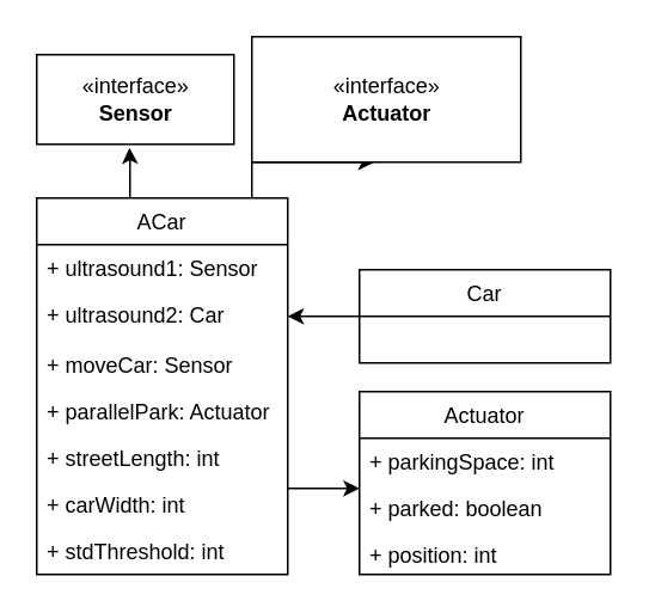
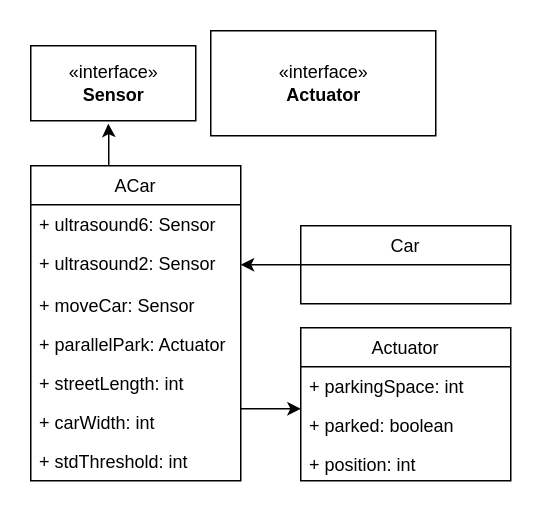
  <mxCell id="0" />
  <mxCell id="1" parent="0" />
  <mxCell id="2" style="edgeStyle=orthogonalEdgeStyle;rounded=0;orthogonalLoop=1;jettySize=auto;html=1;entryX=0.47;entryY=1.039;entryDx=0;entryDy=0;entryPerimeter=0;" edge="1" parent="1" source="4" target="19"><mxGeometry relative="1" as="geometry"><Array as="points"><mxPoint x="72" y="90" /><mxPoint x="72" y="90" /></Array></mxGeometry></mxCell>
- <mxCell id="3" style="edgeStyle=orthogonalEdgeStyle;rounded=0;orthogonalLoop=1;jettySize=auto;html=1;entryX=0.455;entryY=1;entryDx=0;entryDy=0;entryPerimeter=0;" edge="1" parent="1" source="4" target="20"><mxGeometry relative="1" as="geometry"><Array as="points"><mxPoint x="140" y="90" /><mxPoint x="190" y="90" /></Array></mxGeometry></mxCell>
  <mxCell id="4" value="ACar" style="swimlane;fontStyle=0;childLayout=stackLayout;horizontal=1;startSize=26;fillColor=none;horizontalStack=0;resizeParent=1;resizeParentMax=0;resizeLast=0;collapsible=1;marginBottom=0;" vertex="1" parent="1"><mxGeometry x="20" y="110" width="140" height="210" as="geometry" /></mxCell>
- <mxCell id="5" value="+ ultrasound1: Sensor" style="text;strokeColor=none;fillColor=none;align=left;verticalAlign=top;spacingLeft=4;spacingRight=4;overflow=hidden;rotatable=0;points=[[0,0.5],[1,0.5]];portConstraint=eastwest;" vertex="1" parent="4"><mxGeometry y="26" width="140" height="26" as="geometry" /></mxCell>
- <mxCell id="6" value="+ ultrasound2: Car" style="text;strokeColor=none;fillColor=none;align=left;verticalAlign=top;spacingLeft=4;spacingRight=4;overflow=hidden;rotatable=0;points=[[0,0.5],[1,0.5]];portConstraint=eastwest;" vertex="1" parent="4"><mxGeometry y="52" width="140" height="28" as="geometry" /></mxCell>
+ <mxCell id="5" value="+ ultrasound6: Sensor" style="text;strokeColor=none;fillColor=none;align=left;verticalAlign=top;spacingLeft=4;spacingRight=4;overflow=hidden;rotatable=0;points=[[0,0.5],[1,0.5]];portConstraint=eastwest;" vertex="1" parent="4"><mxGeometry y="26" width="140" height="26" as="geometry" /></mxCell>
+ <mxCell id="6" value="+ ultrasound2: Sensor" style="text;strokeColor=none;fillColor=none;align=left;verticalAlign=top;spacingLeft=4;spacingRight=4;overflow=hidden;rotatable=0;points=[[0,0.5],[1,0.5]];portConstraint=eastwest;" vertex="1" parent="4"><mxGeometry y="52" width="140" height="28" as="geometry" /></mxCell>
  <mxCell id="7" value="+ moveCar: Sensor" style="text;strokeColor=none;fillColor=none;align=left;verticalAlign=top;spacingLeft=4;spacingRight=4;overflow=hidden;rotatable=0;points=[[0,0.5],[1,0.5]];portConstraint=eastwest;" vertex="1" parent="4"><mxGeometry y="80" width="140" height="26" as="geometry" /></mxCell>
  <mxCell id="8" value="+ parallelPark: Actuator" style="text;strokeColor=none;fillColor=none;align=left;verticalAlign=top;spacingLeft=4;spacingRight=4;overflow=hidden;rotatable=0;points=[[0,0.5],[1,0.5]];portConstraint=eastwest;" vertex="1" parent="4"><mxGeometry y="106" width="140" height="26" as="geometry" /></mxCell>
  <mxCell id="9" value="+ streetLength: int" style="text;strokeColor=none;fillColor=none;align=left;verticalAlign=top;spacingLeft=4;spacingRight=4;overflow=hidden;rotatable=0;points=[[0,0.5],[1,0.5]];portConstraint=eastwest;" vertex="1" parent="4"><mxGeometry y="132" width="140" height="26" as="geometry" /></mxCell>
  <mxCell id="10" value="+ carWidth: int" style="text;strokeColor=none;fillColor=none;align=left;verticalAlign=top;spacingLeft=4;spacingRight=4;overflow=hidden;rotatable=0;points=[[0,0.5],[1,0.5]];portConstraint=eastwest;" vertex="1" parent="4"><mxGeometry y="158" width="140" height="26" as="geometry" /></mxCell>
  <mxCell id="11" value="+ stdThreshold: int" style="text;strokeColor=none;fillColor=none;align=left;verticalAlign=top;spacingLeft=4;spacingRight=4;overflow=hidden;rotatable=0;points=[[0,0.5],[1,0.5]];portConstraint=eastwest;" vertex="1" parent="4"><mxGeometry y="184" width="140" height="26" as="geometry" /></mxCell>
  <mxCell id="12" value="Actuator" style="swimlane;fontStyle=0;childLayout=stackLayout;horizontal=1;startSize=26;fillColor=none;horizontalStack=0;resizeParent=1;resizeParentMax=0;resizeLast=0;collapsible=1;marginBottom=0;" vertex="1" parent="1"><mxGeometry x="200" y="218" width="140" height="102" as="geometry" /></mxCell>
  <mxCell id="13" value="+ parkingSpace: int" style="text;strokeColor=none;fillColor=none;align=left;verticalAlign=top;spacingLeft=4;spacingRight=4;overflow=hidden;rotatable=0;points=[[0,0.5],[1,0.5]];portConstraint=eastwest;" vertex="1" parent="12"><mxGeometry y="26" width="140" height="26" as="geometry" /></mxCell>
  <mxCell id="14" value="+ parked: boolean" style="text;strokeColor=none;fillColor=none;align=left;verticalAlign=top;spacingLeft=4;spacingRight=4;overflow=hidden;rotatable=0;points=[[0,0.5],[1,0.5]];portConstraint=eastwest;" vertex="1" parent="12"><mxGeometry y="52" width="140" height="26" as="geometry" /></mxCell>
  <mxCell id="15" value="+ position: int" style="text;strokeColor=none;fillColor=none;align=left;verticalAlign=top;spacingLeft=4;spacingRight=4;overflow=hidden;rotatable=0;points=[[0,0.5],[1,0.5]];portConstraint=eastwest;" vertex="1" parent="12"><mxGeometry y="78" width="140" height="24" as="geometry" /></mxCell>
  <mxCell id="16" style="edgeStyle=orthogonalEdgeStyle;rounded=0;orthogonalLoop=1;jettySize=auto;html=1;" edge="1" parent="1" source="10"><mxGeometry relative="1" as="geometry"><mxPoint x="200" y="272" as="targetPoint" /><Array as="points"><mxPoint x="180" y="272" /><mxPoint x="180" y="272" /></Array></mxGeometry></mxCell>
  <mxCell id="17" style="edgeStyle=orthogonalEdgeStyle;rounded=0;orthogonalLoop=1;jettySize=auto;html=1;entryX=1;entryY=0.5;entryDx=0;entryDy=0;" edge="1" parent="1" target="6"><mxGeometry relative="1" as="geometry"><mxPoint x="200" y="176" as="sourcePoint" /><Array as="points"><mxPoint x="190" y="176" /><mxPoint x="190" y="176" /></Array></mxGeometry></mxCell>
  <mxCell id="18" value="Car" style="swimlane;fontStyle=0;childLayout=stackLayout;horizontal=1;startSize=26;fillColor=none;horizontalStack=0;resizeParent=1;resizeParentMax=0;resizeLast=0;collapsible=1;marginBottom=0;" vertex="1" parent="1"><mxGeometry x="200" y="150" width="140" height="52" as="geometry" /></mxCell>
  <mxCell id="19" value="«interface»&lt;br&gt;&lt;b&gt;Sensor&lt;/b&gt;" style="html=1;" vertex="1" parent="1"><mxGeometry x="20" y="30" width="110" height="50" as="geometry" /></mxCell>
  <mxCell id="20" value="«interface»&lt;br&gt;&lt;b&gt;Actuator&lt;/b&gt;" style="html=1;" vertex="1" parent="1"><mxGeometry x="140" y="20" width="150" height="70" as="geometry" /></mxCell>
